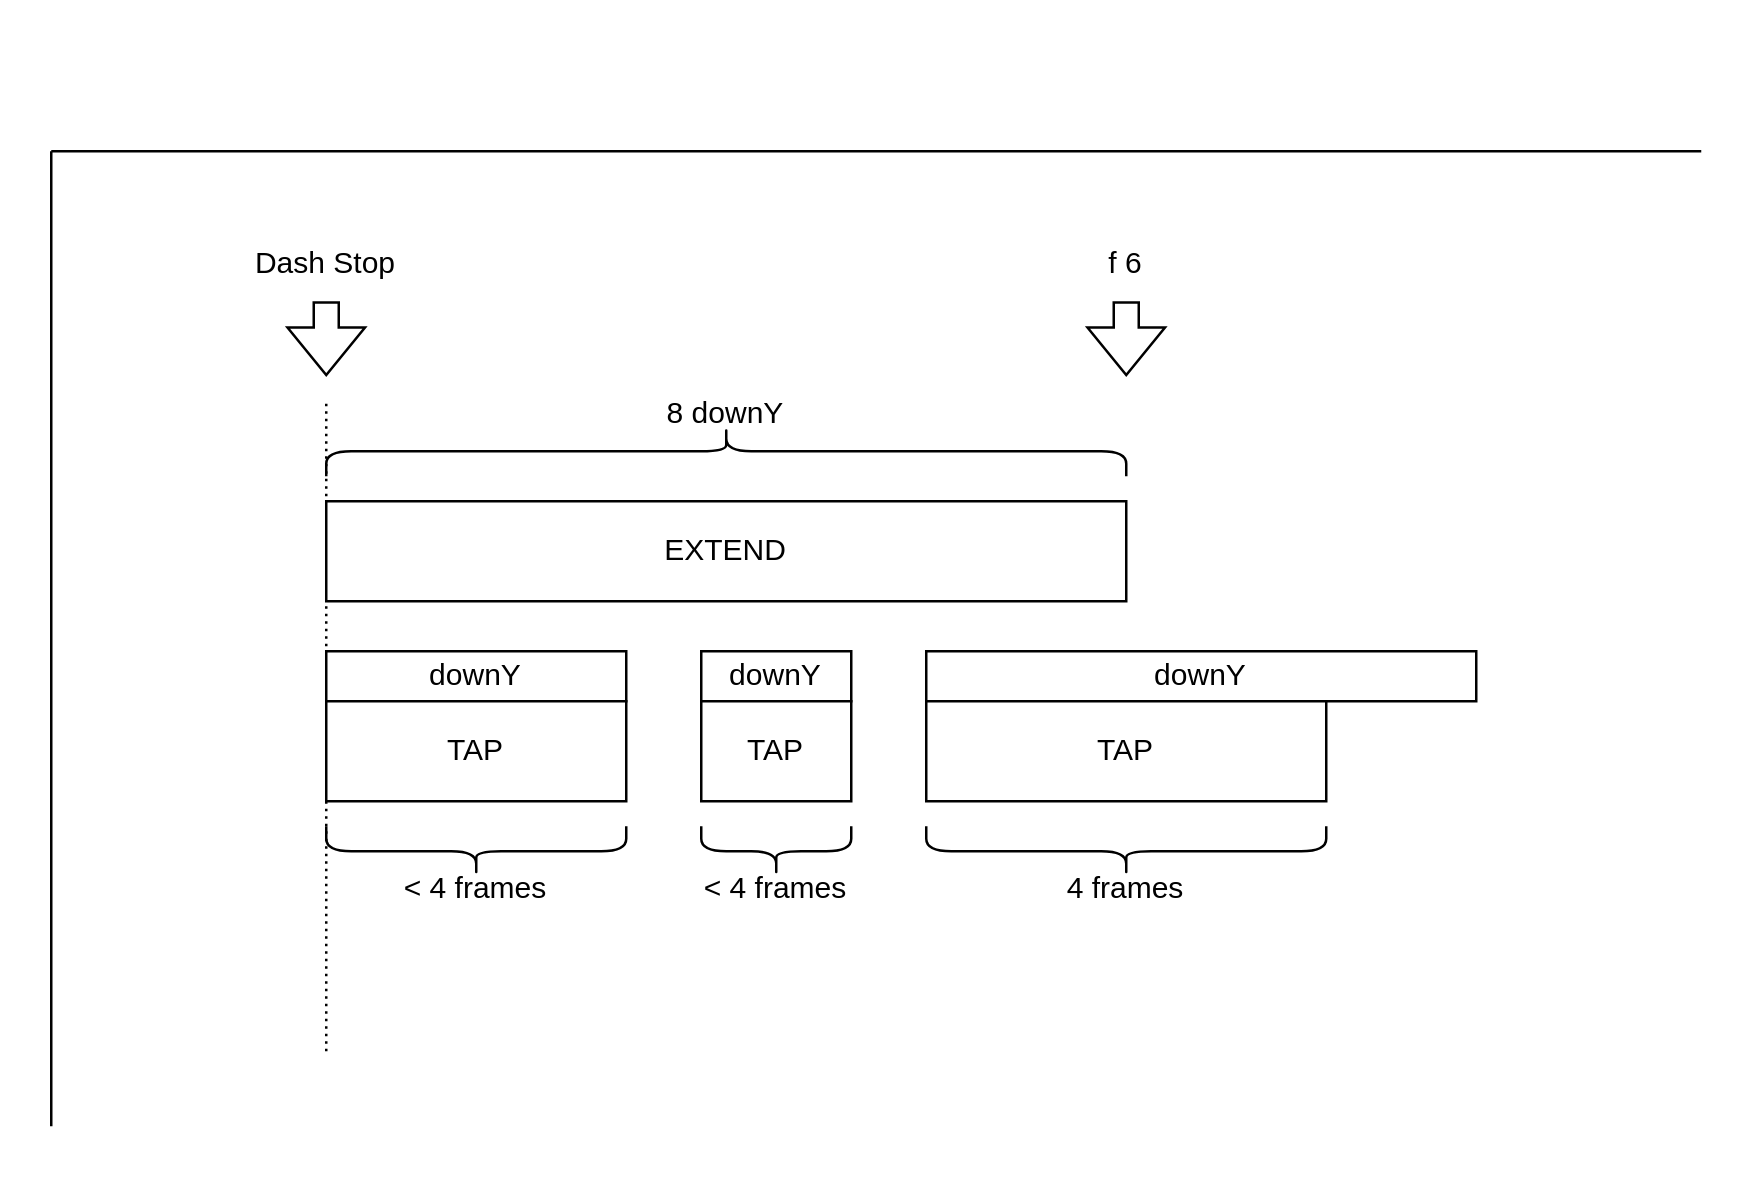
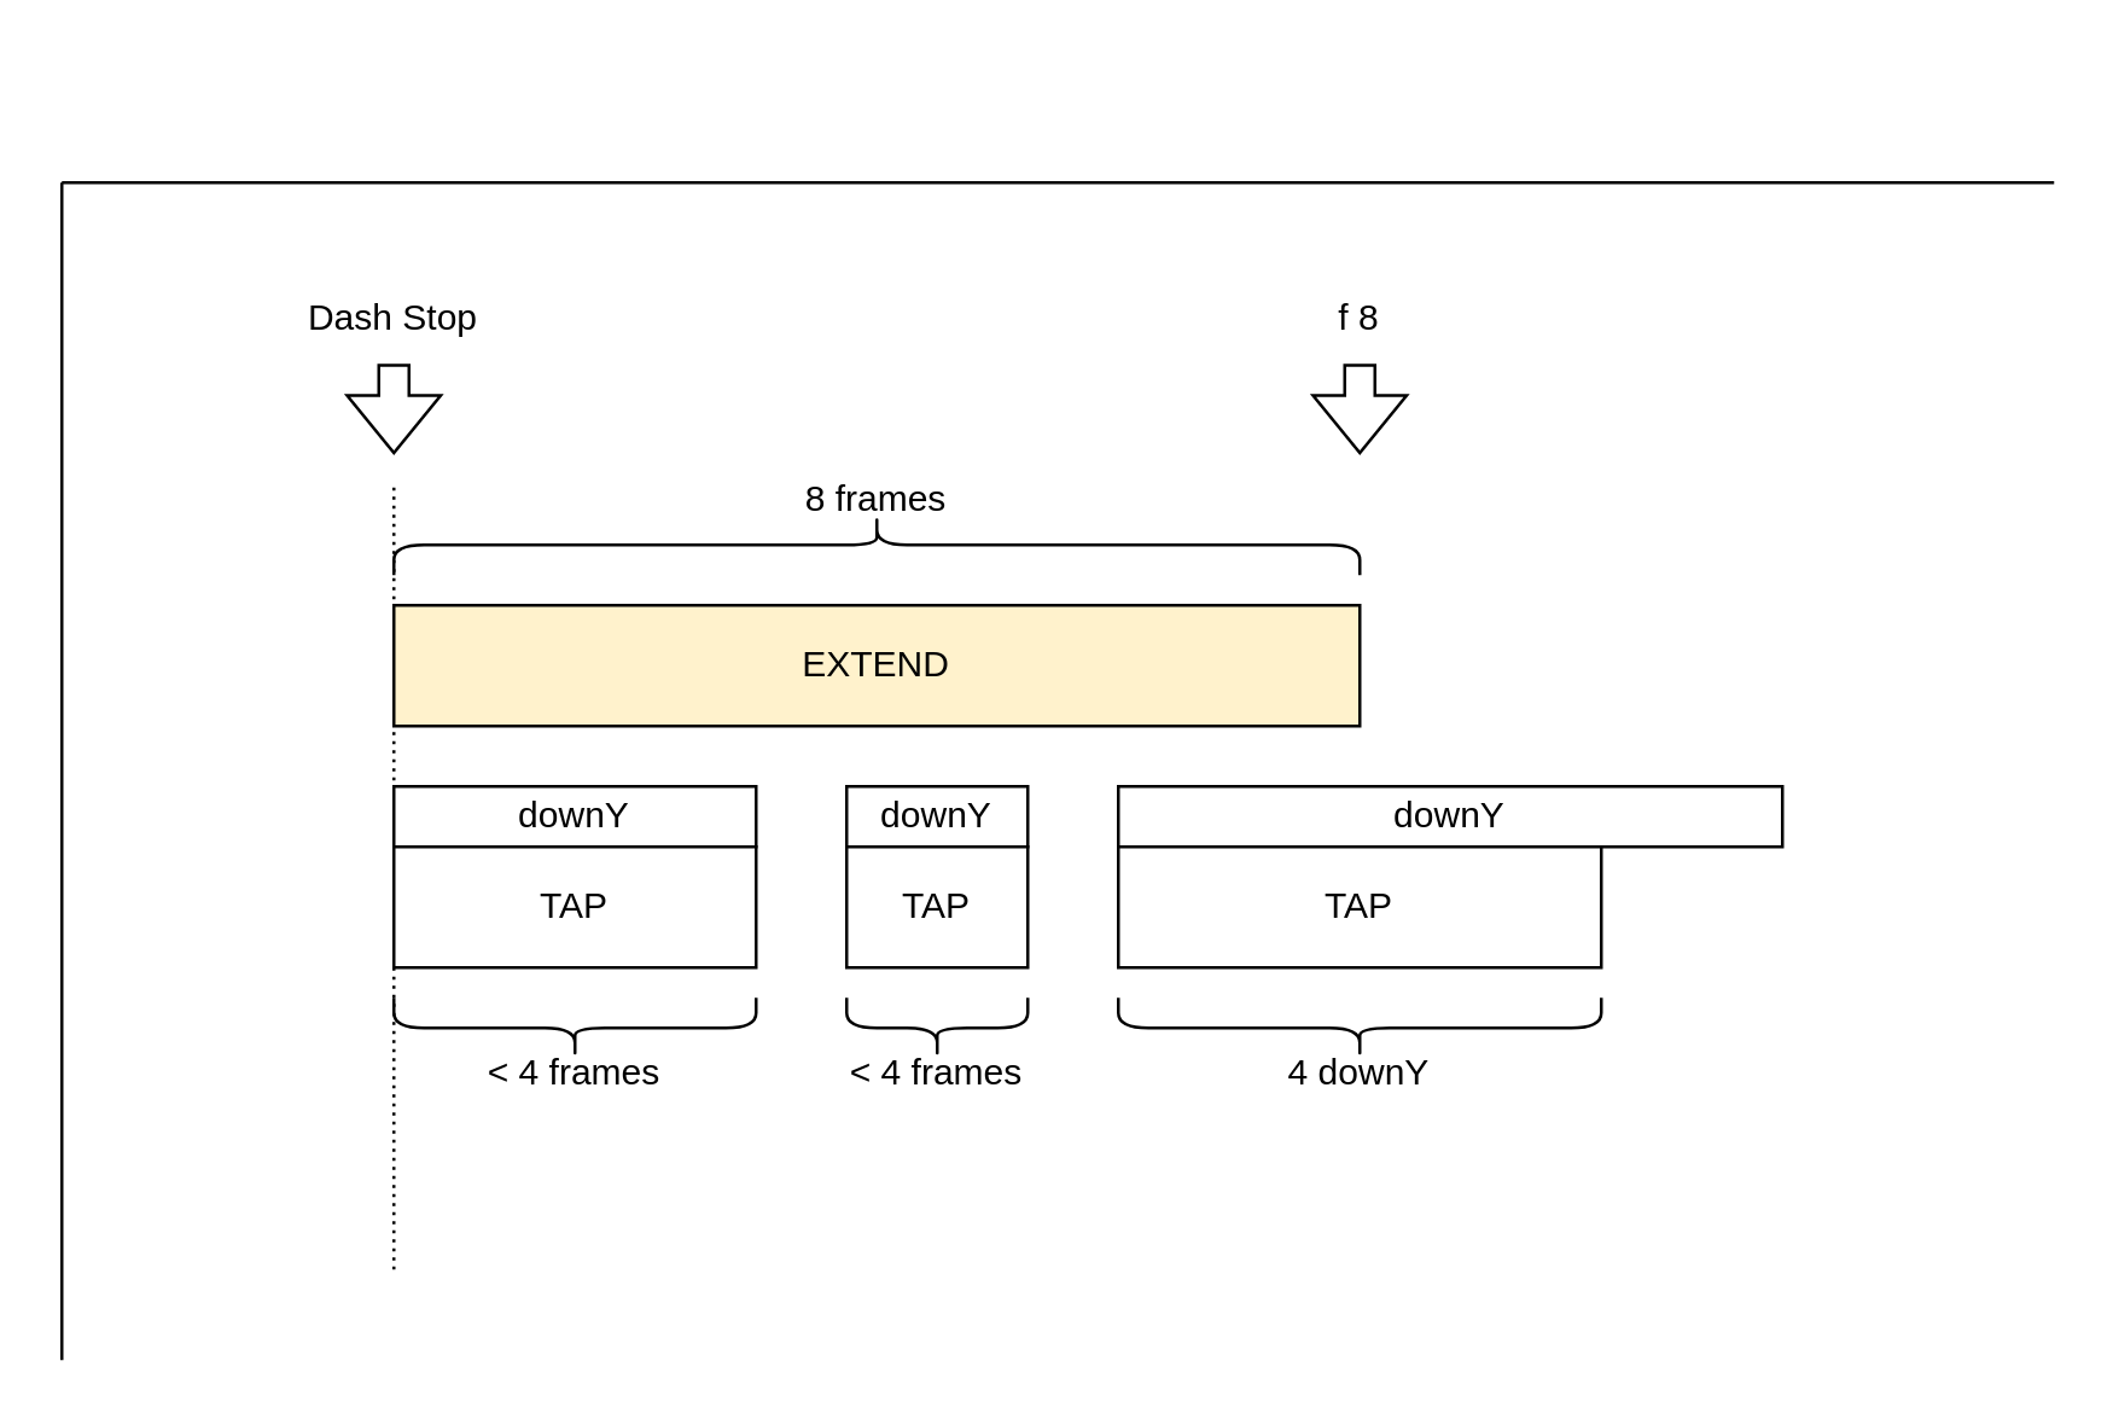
  <mxCell id="0" />
  <mxCell id="1" parent="0" />
  <mxCell id="2" value="" style="endArrow=none;html=1;rounded=0;strokeWidth=1;dashed=1;dashPattern=1 2;" parent="1" edge="1"><mxGeometry width="50" height="50" relative="1" as="geometry"><mxPoint x="130" y="420" as="sourcePoint" /><mxPoint x="130" y="160" as="targetPoint" /></mxGeometry></mxCell>
  <mxCell id="3" value="" style="shape=curlyBracket;whiteSpace=wrap;html=1;rounded=1;labelPosition=left;verticalLabelPosition=middle;align=right;verticalAlign=middle;size=0.5;rotation=90;" parent="1" vertex="1"><mxGeometry x="280" y="20" width="20" height="320" as="geometry" /></mxCell>
- <mxCell id="4" value="8 downY" style="text;html=1;align=center;verticalAlign=middle;whiteSpace=wrap;rounded=0;" parent="1" vertex="1"><mxGeometry x="260" y="150" width="60" height="30" as="geometry" /></mxCell>
+ <mxCell id="4" value="8 frames" style="text;html=1;align=center;verticalAlign=middle;whiteSpace=wrap;rounded=0;" parent="1" vertex="1"><mxGeometry x="260" y="150" width="60" height="30" as="geometry" /></mxCell>
  <mxCell id="5" value="" style="endArrow=none;html=1;rounded=0;" parent="1" edge="1"><mxGeometry width="50" height="50" relative="1" as="geometry"><mxPoint x="20" y="450" as="sourcePoint" /><mxPoint x="20" y="60" as="targetPoint" /></mxGeometry></mxCell>
  <mxCell id="6" value="" style="endArrow=none;html=1;rounded=0;" parent="1" edge="1"><mxGeometry width="50" height="50" relative="1" as="geometry"><mxPoint x="20" y="60" as="sourcePoint" /><mxPoint x="680" y="60" as="targetPoint" /></mxGeometry></mxCell>
  <mxCell id="7" value="" style="shape=flexArrow;endArrow=classic;html=1;rounded=0;" parent="1" edge="1"><mxGeometry width="50" height="50" relative="1" as="geometry"><mxPoint x="130" y="120" as="sourcePoint" /><mxPoint x="130" y="150" as="targetPoint" /></mxGeometry></mxCell>
  <mxCell id="8" value="Dash Stop" style="text;html=1;align=center;verticalAlign=middle;whiteSpace=wrap;rounded=0;" parent="1" vertex="1"><mxGeometry x="100" y="90" width="60" height="30" as="geometry" /></mxCell>
  <mxCell id="9" value="downY" style="rounded=0;whiteSpace=wrap;html=1;" parent="1" vertex="1"><mxGeometry x="130" y="260" width="120" height="20" as="geometry" /></mxCell>
- <mxCell id="10" value="EXTEND" style="rounded=0;whiteSpace=wrap;html=1;" parent="1" vertex="1"><mxGeometry x="130" y="200" width="320" height="40" as="geometry" /></mxCell>
+ <mxCell id="10" value="EXTEND" style="rounded=0;whiteSpace=wrap;html=1;fillColor=#fff2cc;" parent="1" vertex="1"><mxGeometry x="130" y="200" width="320" height="40" as="geometry" /></mxCell>
  <mxCell id="11" value="TAP" style="rounded=0;whiteSpace=wrap;html=1;" parent="1" vertex="1"><mxGeometry x="130" y="280" width="120" height="40" as="geometry" /></mxCell>
  <mxCell id="12" value="" style="shape=flexArrow;endArrow=classic;html=1;rounded=0;" parent="1" edge="1"><mxGeometry width="50" height="50" relative="1" as="geometry"><mxPoint x="450" y="120" as="sourcePoint" /><mxPoint x="450" y="150" as="targetPoint" /></mxGeometry></mxCell>
- <mxCell id="13" value="f 6" style="text;html=1;align=center;verticalAlign=middle;whiteSpace=wrap;rounded=0;" parent="1" vertex="1"><mxGeometry x="420" y="90" width="60" height="30" as="geometry" /></mxCell>
+ <mxCell id="13" value="f 8" style="text;html=1;align=center;verticalAlign=middle;whiteSpace=wrap;rounded=0;" parent="1" vertex="1"><mxGeometry x="420" y="90" width="60" height="30" as="geometry" /></mxCell>
  <mxCell id="14" value="" style="shape=curlyBracket;whiteSpace=wrap;html=1;rounded=1;labelPosition=left;verticalLabelPosition=middle;align=right;verticalAlign=middle;rotation=-90;size=0.5;" vertex="1" parent="1"><mxGeometry x="180" y="280" width="20" height="120" as="geometry" /></mxCell>
  <mxCell id="15" value="&amp;lt; 4 frames" style="text;html=1;align=center;verticalAlign=middle;whiteSpace=wrap;rounded=0;" vertex="1" parent="1"><mxGeometry x="160" y="340" width="60" height="30" as="geometry" /></mxCell>
  <mxCell id="16" value="downY" style="rounded=0;whiteSpace=wrap;html=1;" vertex="1" parent="1"><mxGeometry x="370" y="260" width="220" height="20" as="geometry" /></mxCell>
  <mxCell id="17" value="TAP" style="rounded=0;whiteSpace=wrap;html=1;" vertex="1" parent="1"><mxGeometry x="370" y="280" width="160" height="40" as="geometry" /></mxCell>
  <mxCell id="18" value="" style="shape=curlyBracket;whiteSpace=wrap;html=1;rounded=1;labelPosition=left;verticalLabelPosition=middle;align=right;verticalAlign=middle;rotation=-90;size=0.5;" vertex="1" parent="1"><mxGeometry x="440" y="260" width="20" height="160" as="geometry" /></mxCell>
- <mxCell id="19" value="4 frames" style="text;html=1;align=center;verticalAlign=middle;whiteSpace=wrap;rounded=0;" vertex="1" parent="1"><mxGeometry x="420" y="340" width="60" height="30" as="geometry" /></mxCell>
+ <mxCell id="19" value="4 downY" style="text;html=1;align=center;verticalAlign=middle;whiteSpace=wrap;rounded=0;" vertex="1" parent="1"><mxGeometry x="420" y="340" width="60" height="30" as="geometry" /></mxCell>
  <mxCell id="20" value="downY" style="rounded=0;whiteSpace=wrap;html=1;" vertex="1" parent="1"><mxGeometry x="280" y="260" width="60" height="20" as="geometry" /></mxCell>
  <mxCell id="21" value="TAP" style="rounded=0;whiteSpace=wrap;html=1;" vertex="1" parent="1"><mxGeometry x="280" y="280" width="60" height="40" as="geometry" /></mxCell>
  <mxCell id="22" value="" style="shape=curlyBracket;whiteSpace=wrap;html=1;rounded=1;labelPosition=left;verticalLabelPosition=middle;align=right;verticalAlign=middle;rotation=-90;size=0.5;" vertex="1" parent="1"><mxGeometry x="300" y="310" width="20" height="60" as="geometry" /></mxCell>
  <mxCell id="23" value="&amp;lt; 4 frames" style="text;html=1;align=center;verticalAlign=middle;whiteSpace=wrap;rounded=0;" vertex="1" parent="1"><mxGeometry x="280" y="340" width="60" height="30" as="geometry" /></mxCell>
